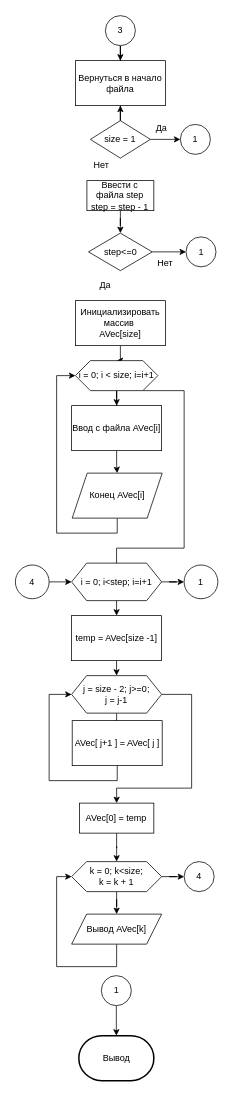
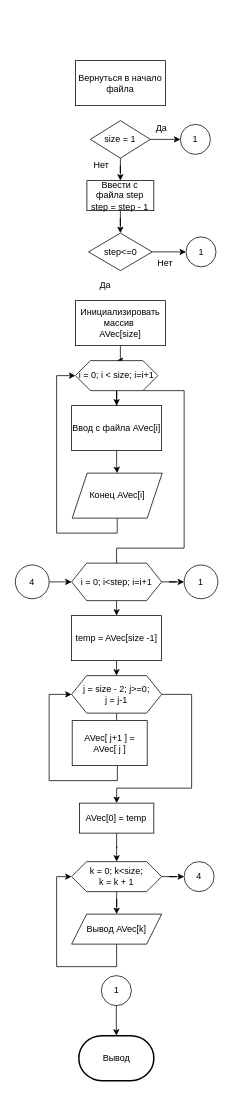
  <mxCell id="0" />
  <mxCell id="1" parent="0" />
  <mxCell id="2" value="Вернуться в начало&lt;br&gt;файла" style="rounded=0;whiteSpace=wrap;html=1;" parent="1" vertex="1"><mxGeometry x="100" y="80" width="120" height="60" as="geometry" /></mxCell>
  <mxCell id="3" style="edgeStyle=orthogonalEdgeStyle;rounded=0;orthogonalLoop=1;jettySize=auto;html=1;entryX=0;entryY=0.5;entryDx=0;entryDy=0;" parent="1" source="5" target="6" edge="1"><mxGeometry relative="1" as="geometry" /></mxCell>
- <mxCell id="4" style="edgeStyle=orthogonalEdgeStyle;rounded=0;orthogonalLoop=1;jettySize=auto;html=1;" edge="1" parent="1" source="5" target="2"><mxGeometry relative="1" as="geometry"><mxPoint x="160" y="250" as="targetPoint" /></mxGeometry></mxCell>
+ <mxCell id="4" style="edgeStyle=orthogonalEdgeStyle;rounded=0;orthogonalLoop=1;jettySize=auto;html=1;" edge="1" parent="1" source="5" target="44"><mxGeometry relative="1" as="geometry"><mxPoint x="160" y="250" as="targetPoint" /></mxGeometry></mxCell>
  <mxCell id="5" value="size = 1" style="rhombus;whiteSpace=wrap;html=1;" parent="1" vertex="1"><mxGeometry x="120" y="160" width="80" height="50" as="geometry" /></mxCell>
  <mxCell id="6" value="1" style="ellipse;whiteSpace=wrap;html=1;aspect=fixed;" parent="1" vertex="1"><mxGeometry x="240" y="165" width="40" height="40" as="geometry" /></mxCell>
  <mxCell id="7" style="edgeStyle=orthogonalEdgeStyle;rounded=0;orthogonalLoop=1;jettySize=auto;html=1;" parent="1" source="8" target="11" edge="1"><mxGeometry relative="1" as="geometry"><mxPoint x="160" y="510" as="targetPoint" /></mxGeometry></mxCell>
  <mxCell id="8" value="Инициализировать массив&amp;nbsp;&lt;br&gt;AVec[size]" style="rounded=0;whiteSpace=wrap;html=1;" parent="1" vertex="1"><mxGeometry x="100" y="400" width="120" height="60" as="geometry" /></mxCell>
  <mxCell id="9" style="edgeStyle=orthogonalEdgeStyle;rounded=0;orthogonalLoop=1;jettySize=auto;html=1;" parent="1" source="11" target="15" edge="1"><mxGeometry relative="1" as="geometry"><mxPoint x="155" y="550" as="targetPoint" /></mxGeometry></mxCell>
  <mxCell id="10" style="edgeStyle=orthogonalEdgeStyle;rounded=0;orthogonalLoop=1;jettySize=auto;html=1;entryX=0.5;entryY=0;entryDx=0;entryDy=0;" parent="1" source="11" target="21" edge="1"><mxGeometry relative="1" as="geometry"><mxPoint x="155" y="820" as="targetPoint" /><Array as="points"><mxPoint x="245" y="520" /><mxPoint x="245" y="730" /><mxPoint x="155" y="730" /></Array></mxGeometry></mxCell>
  <mxCell id="11" value="i = 0; i &amp;lt; size; i=i+1" style="shape=hexagon;perimeter=hexagonPerimeter2;whiteSpace=wrap;html=1;fixedSize=1;" parent="1" vertex="1"><mxGeometry x="100" y="480" width="110" height="40" as="geometry" /></mxCell>
- <mxCell id="12" style="edgeStyle=orthogonalEdgeStyle;rounded=0;orthogonalLoop=1;jettySize=auto;html=1;entryX=0.5;entryY=0;entryDx=0;entryDy=0;" parent="1" source="13" target="2" edge="1"><mxGeometry relative="1" as="geometry" /></mxCell>
- <mxCell id="13" value="3" style="ellipse;whiteSpace=wrap;html=1;aspect=fixed;" parent="1" vertex="1"><mxGeometry x="140" y="20" width="40" height="40" as="geometry" /></mxCell>
  <mxCell id="14" style="edgeStyle=orthogonalEdgeStyle;rounded=0;orthogonalLoop=1;jettySize=auto;html=1;entryX=0.5;entryY=0;entryDx=0;entryDy=0;" parent="1" source="15" target="17" edge="1"><mxGeometry relative="1" as="geometry" /></mxCell>
  <mxCell id="15" value="Ввод с файла AVec[i]" style="rounded=0;whiteSpace=wrap;html=1;" parent="1" vertex="1"><mxGeometry x="95" y="540" width="120" height="60" as="geometry" /></mxCell>
  <mxCell id="16" style="edgeStyle=orthogonalEdgeStyle;rounded=0;orthogonalLoop=1;jettySize=auto;html=1;entryX=0;entryY=0.5;entryDx=0;entryDy=0;" parent="1" source="17" target="11" edge="1"><mxGeometry relative="1" as="geometry"><mxPoint x="75" y="770" as="targetPoint" /><Array as="points"><mxPoint x="156" y="710" /><mxPoint x="75" y="710" /><mxPoint x="75" y="500" /></Array></mxGeometry></mxCell>
  <mxCell id="17" value="Конец AVec[i]" style="shape=parallelogram;perimeter=parallelogramPerimeter;whiteSpace=wrap;html=1;fixedSize=1;" parent="1" vertex="1"><mxGeometry x="95.75" y="630" width="120" height="60" as="geometry" /></mxCell>
  <mxCell id="18" style="edgeStyle=orthogonalEdgeStyle;rounded=0;orthogonalLoop=1;jettySize=auto;html=1;" parent="1" source="19" target="37" edge="1"><mxGeometry relative="1" as="geometry"><mxPoint x="255" y="775" as="targetPoint" /></mxGeometry></mxCell>
  <mxCell id="19" value="i = 0; i&amp;lt;step; i=i+1" style="shape=hexagon;perimeter=hexagonPerimeter2;whiteSpace=wrap;html=1;fixedSize=1;" parent="1" vertex="1"><mxGeometry x="95" y="750" width="120" height="50" as="geometry" /></mxCell>
  <mxCell id="20" style="edgeStyle=orthogonalEdgeStyle;rounded=0;orthogonalLoop=1;jettySize=auto;html=1;" parent="1" source="21" target="24" edge="1"><mxGeometry relative="1" as="geometry"><mxPoint x="154.94" y="920" as="targetPoint" /></mxGeometry></mxCell>
  <mxCell id="21" value="temp = AVec[size -1]" style="rounded=0;whiteSpace=wrap;html=1;" parent="1" vertex="1"><mxGeometry x="94.94" y="820" width="120" height="60" as="geometry" /></mxCell>
  <mxCell id="22" style="edgeStyle=orthogonalEdgeStyle;rounded=0;orthogonalLoop=1;jettySize=auto;html=1;" parent="1" source="24" target="26" edge="1"><mxGeometry relative="1" as="geometry"><mxPoint x="155" y="980" as="targetPoint" /></mxGeometry></mxCell>
  <mxCell id="23" style="edgeStyle=orthogonalEdgeStyle;rounded=0;orthogonalLoop=1;jettySize=auto;html=1;entryX=0.5;entryY=0;entryDx=0;entryDy=0;" parent="1" source="24" target="28" edge="1"><mxGeometry relative="1" as="geometry"><mxPoint x="155" y="1130" as="targetPoint" /><Array as="points"><mxPoint x="255" y="925" /><mxPoint x="255" y="1050" /><mxPoint x="155" y="1050" /></Array></mxGeometry></mxCell>
  <mxCell id="24" value="j = size - 2; j&amp;gt;=0; &lt;br&gt;j = j-1" style="shape=hexagon;perimeter=hexagonPerimeter2;whiteSpace=wrap;html=1;fixedSize=1;" parent="1" vertex="1"><mxGeometry x="95" y="900" width="120" height="50" as="geometry" /></mxCell>
  <mxCell id="25" style="edgeStyle=orthogonalEdgeStyle;rounded=0;orthogonalLoop=1;jettySize=auto;html=1;entryX=0;entryY=0.5;entryDx=0;entryDy=0;" parent="1" source="26" target="24" edge="1"><mxGeometry relative="1" as="geometry"><mxPoint x="65" y="1080" as="targetPoint" /><Array as="points"><mxPoint x="156" y="1040" /><mxPoint x="65" y="1040" /><mxPoint x="65" y="925" /></Array></mxGeometry></mxCell>
- <mxCell id="26" value="AVec[ j+1 ] = AVec[ j ]" style="rounded=0;whiteSpace=wrap;html=1;" parent="1" vertex="1"><mxGeometry x="95.76" y="960" width="120" height="60" as="geometry" /></mxCell>
+ <mxCell id="26" value="AVec[ j+1 ] = AVec[ j ]" style="rounded=0;whiteSpace=wrap;html=1;" parent="1" vertex="1"><mxGeometry x="95.76" y="960" width="100" height="60" as="geometry" /></mxCell>
  <mxCell id="27" style="edgeStyle=orthogonalEdgeStyle;rounded=0;orthogonalLoop=1;jettySize=auto;html=1;" parent="1" source="28" target="31" edge="1"><mxGeometry relative="1" as="geometry"><mxPoint x="160" y="1260" as="targetPoint" /></mxGeometry></mxCell>
  <mxCell id="28" value="AVec[0] = temp" style="rounded=0;whiteSpace=wrap;html=1;" parent="1" vertex="1"><mxGeometry x="105.38" y="1070" width="99.24" height="40" as="geometry" /></mxCell>
  <mxCell id="29" style="edgeStyle=orthogonalEdgeStyle;rounded=0;orthogonalLoop=1;jettySize=auto;html=1;" parent="1" source="31" target="33" edge="1"><mxGeometry relative="1" as="geometry"><mxPoint x="155" y="1228" as="targetPoint" /></mxGeometry></mxCell>
  <mxCell id="30" style="edgeStyle=orthogonalEdgeStyle;rounded=0;orthogonalLoop=1;jettySize=auto;html=1;" parent="1" source="31" target="34" edge="1"><mxGeometry relative="1" as="geometry"><mxPoint x="245" y="1168" as="targetPoint" /></mxGeometry></mxCell>
  <mxCell id="31" value="k = 0; k&amp;lt;size; &lt;br&gt;k = k + 1" style="shape=hexagon;perimeter=hexagonPerimeter2;whiteSpace=wrap;html=1;fixedSize=1;" parent="1" vertex="1"><mxGeometry x="95" y="1148" width="120" height="40" as="geometry" /></mxCell>
  <mxCell id="32" style="edgeStyle=orthogonalEdgeStyle;rounded=0;orthogonalLoop=1;jettySize=auto;html=1;entryX=0;entryY=0.5;entryDx=0;entryDy=0;" parent="1" source="33" target="31" edge="1"><mxGeometry relative="1" as="geometry"><mxPoint x="95" y="1278" as="targetPoint" /><Array as="points"><mxPoint x="155" y="1288" /><mxPoint x="75" y="1288" /><mxPoint x="75" y="1168" /></Array></mxGeometry></mxCell>
  <mxCell id="33" value="Вывод AVec[k]" style="shape=parallelogram;perimeter=parallelogramPerimeter;whiteSpace=wrap;html=1;fixedSize=1;" parent="1" vertex="1"><mxGeometry x="95" y="1218" width="120" height="40" as="geometry" /></mxCell>
  <mxCell id="34" value="4" style="ellipse;whiteSpace=wrap;html=1;aspect=fixed;" parent="1" vertex="1"><mxGeometry x="245" y="1148" width="40" height="40" as="geometry" /></mxCell>
  <mxCell id="35" style="edgeStyle=orthogonalEdgeStyle;rounded=0;orthogonalLoop=1;jettySize=auto;html=1;entryX=0;entryY=0.5;entryDx=0;entryDy=0;" parent="1" target="19" edge="1"><mxGeometry relative="1" as="geometry"><mxPoint x="65" y="775" as="sourcePoint" /></mxGeometry></mxCell>
  <mxCell id="36" value="4" style="ellipse;whiteSpace=wrap;html=1;aspect=fixed;" parent="1" vertex="1"><mxGeometry x="20" y="752.5" width="45" height="45" as="geometry" /></mxCell>
  <mxCell id="37" value="1" style="ellipse;whiteSpace=wrap;html=1;aspect=fixed;" parent="1" vertex="1"><mxGeometry x="245" y="752.5" width="45" height="45" as="geometry" /></mxCell>
  <mxCell id="38" style="edgeStyle=orthogonalEdgeStyle;rounded=0;orthogonalLoop=1;jettySize=auto;html=1;" parent="1" source="39" target="40" edge="1"><mxGeometry relative="1" as="geometry"><mxPoint x="154.62" y="1390" as="targetPoint" /></mxGeometry></mxCell>
  <mxCell id="39" value="1" style="ellipse;whiteSpace=wrap;html=1;aspect=fixed;" parent="1" vertex="1"><mxGeometry x="134.62" y="1300" width="40" height="40" as="geometry" /></mxCell>
  <mxCell id="40" value="Вывод" style="strokeWidth=2;html=1;shape=mxgraph.flowchart.terminator;whiteSpace=wrap;" parent="1" vertex="1"><mxGeometry x="104.62" y="1380" width="100" height="60" as="geometry" /></mxCell>
  <mxCell id="41" value="Да" style="text;html=1;strokeColor=none;fillColor=none;align=center;verticalAlign=middle;whiteSpace=wrap;rounded=0;" parent="1" vertex="1"><mxGeometry x="195" y="160" width="40" height="20" as="geometry" /></mxCell>
  <mxCell id="42" value="Нет" style="text;html=1;strokeColor=none;fillColor=none;align=center;verticalAlign=middle;whiteSpace=wrap;rounded=0;" parent="1" vertex="1"><mxGeometry x="115" y="210" width="40" height="20" as="geometry" /></mxCell>
  <mxCell id="43" style="edgeStyle=orthogonalEdgeStyle;rounded=0;orthogonalLoop=1;jettySize=auto;html=1;" edge="1" parent="1" source="44" target="46"><mxGeometry relative="1" as="geometry"><mxPoint x="160" y="330" as="targetPoint" /></mxGeometry></mxCell>
  <mxCell id="44" value="Ввести с файла step&lt;br&gt;step = step - 1" style="rounded=0;whiteSpace=wrap;html=1;" vertex="1" parent="1"><mxGeometry x="115.38" y="240" width="89.24" height="40" as="geometry" /></mxCell>
  <mxCell id="45" style="edgeStyle=orthogonalEdgeStyle;rounded=0;orthogonalLoop=1;jettySize=auto;html=1;" edge="1" parent="1" source="46" target="47"><mxGeometry relative="1" as="geometry"><mxPoint x="245" y="370" as="targetPoint" /></mxGeometry></mxCell>
  <mxCell id="46" value="step&amp;lt;=0" style="rhombus;whiteSpace=wrap;html=1;" vertex="1" parent="1"><mxGeometry x="117.5" y="310" width="85" height="50" as="geometry" /></mxCell>
  <mxCell id="47" value="1" style="ellipse;whiteSpace=wrap;html=1;aspect=fixed;" vertex="1" parent="1"><mxGeometry x="247.5" y="315" width="40" height="40" as="geometry" /></mxCell>
  <mxCell id="48" value="Нет" style="text;html=1;strokeColor=none;fillColor=none;align=center;verticalAlign=middle;whiteSpace=wrap;rounded=0;" vertex="1" parent="1"><mxGeometry x="200" y="340" width="40" height="20" as="geometry" /></mxCell>
  <mxCell id="49" value="Да" style="text;html=1;strokeColor=none;fillColor=none;align=center;verticalAlign=middle;whiteSpace=wrap;rounded=0;" vertex="1" parent="1"><mxGeometry x="120" y="370" width="40" height="20" as="geometry" /></mxCell>
